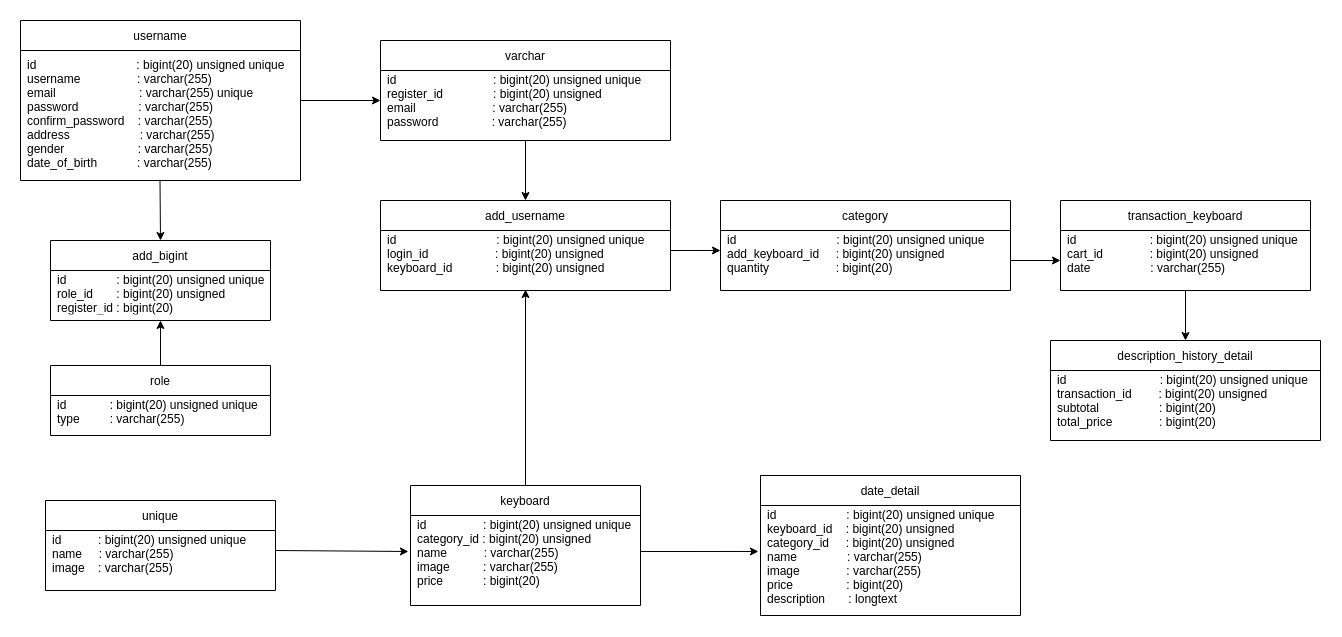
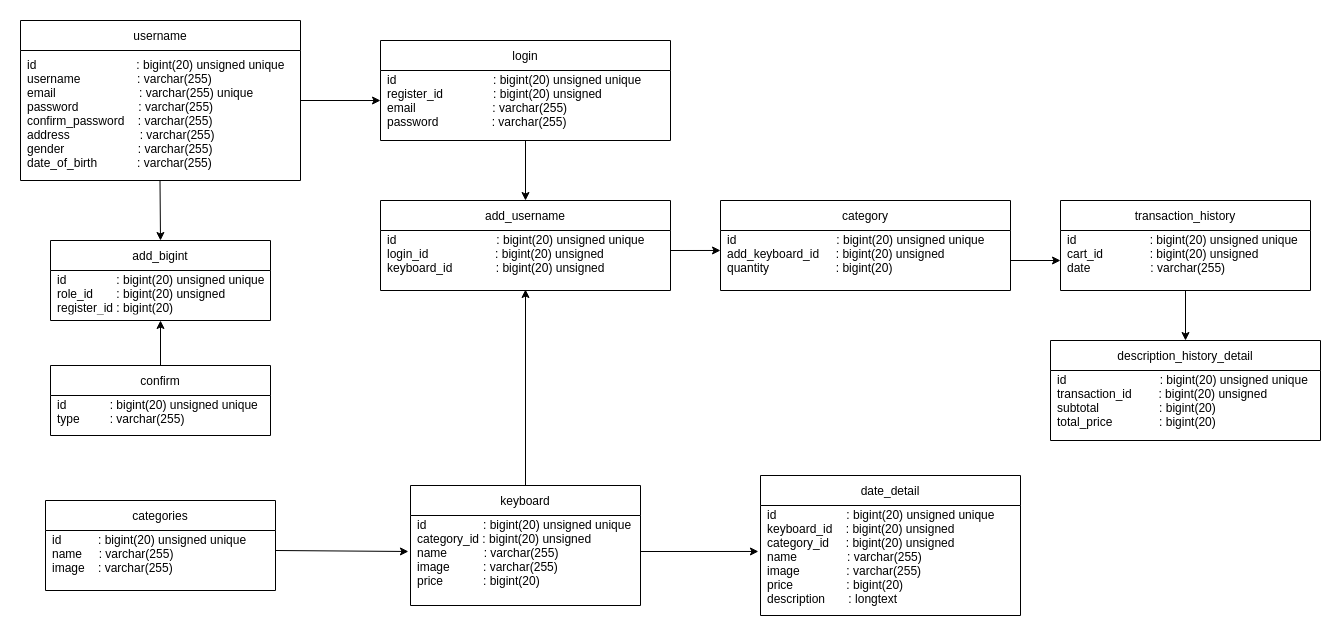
  <mxCell id="0" />
  <mxCell id="1" parent="0" />
  <mxCell id="2" value="username" style="swimlane;fontStyle=0;childLayout=stackLayout;horizontal=1;startSize=30;horizontalStack=0;resizeParent=1;resizeParentMax=0;resizeLast=0;collapsible=1;marginBottom=0;container=0;" vertex="1" parent="1"><mxGeometry x="20" y="20" width="280" height="160" as="geometry" /></mxCell>
  <mxCell id="3" value="id                              : bigint(20) unsigned unique&#10;username                 : varchar(255)&#10;email                         : varchar(255) unique&#10;password                  : varchar(255)&#10;confirm_password    : varchar(255)&#10;address                     : varchar(255)&#10;gender                      : varchar(255)&#10;date_of_birth            : varchar(255)" style="text;strokeColor=none;fillColor=none;align=left;verticalAlign=middle;spacingLeft=4;spacingRight=4;overflow=hidden;points=[[0,0.5],[1,0.5]];portConstraint=eastwest;rotatable=0;spacing=3;spacingTop=0;spacingBottom=5;" vertex="1" parent="1"><mxGeometry x="20" y="50" width="280" height="130" as="geometry" /></mxCell>
- <mxCell id="4" value="varchar" style="swimlane;fontStyle=0;childLayout=stackLayout;horizontal=1;startSize=30;horizontalStack=0;resizeParent=1;resizeParentMax=0;resizeLast=0;collapsible=1;marginBottom=0;container=0;" vertex="1" parent="1"><mxGeometry x="380" y="40" width="290" height="100" as="geometry" /></mxCell>
+ <mxCell id="4" value="login" style="swimlane;fontStyle=0;childLayout=stackLayout;horizontal=1;startSize=30;horizontalStack=0;resizeParent=1;resizeParentMax=0;resizeLast=0;collapsible=1;marginBottom=0;container=0;" vertex="1" parent="1"><mxGeometry x="380" y="40" width="290" height="100" as="geometry" /></mxCell>
  <mxCell id="5" value="id                             : bigint(20) unsigned unique&#10;register_id               : bigint(20) unsigned&#10;email                       : varchar(255)&#10;password                : varchar(255)&#10;" style="text;strokeColor=none;fillColor=none;align=left;verticalAlign=middle;spacingLeft=4;spacingRight=4;overflow=hidden;points=[[0,0.5],[1,0.5]];portConstraint=eastwest;rotatable=0;spacing=3;spacingTop=0;spacingBottom=5;" vertex="1" parent="4"><mxGeometry y="30" width="290" height="70" as="geometry" /></mxCell>
- <mxCell id="6" value="role" style="swimlane;fontStyle=0;childLayout=stackLayout;horizontal=1;startSize=30;horizontalStack=0;resizeParent=1;resizeParentMax=0;resizeLast=0;collapsible=1;marginBottom=0;container=0;" vertex="1" parent="1"><mxGeometry x="50" y="365" width="220" height="70" as="geometry" /></mxCell>
+ <mxCell id="6" value="confirm" style="swimlane;fontStyle=0;childLayout=stackLayout;horizontal=1;startSize=30;horizontalStack=0;resizeParent=1;resizeParentMax=0;resizeLast=0;collapsible=1;marginBottom=0;container=0;" vertex="1" parent="1"><mxGeometry x="50" y="365" width="220" height="70" as="geometry" /></mxCell>
  <mxCell id="7" value="id             : bigint(20) unsigned unique&#10;type         : varchar(255)&#10;" style="text;strokeColor=none;fillColor=none;align=left;verticalAlign=middle;spacingLeft=4;spacingRight=4;overflow=hidden;points=[[0,0.5],[1,0.5]];portConstraint=eastwest;rotatable=0;spacing=3;spacingTop=0;spacingBottom=5;" vertex="1" parent="6"><mxGeometry y="30" width="220" height="40" as="geometry" /></mxCell>
- <mxCell id="8" value="unique" style="swimlane;fontStyle=0;childLayout=stackLayout;horizontal=1;startSize=30;horizontalStack=0;resizeParent=1;resizeParentMax=0;resizeLast=0;collapsible=1;marginBottom=0;container=0;" vertex="1" parent="1"><mxGeometry x="45" y="500" width="230" height="90" as="geometry" /></mxCell>
+ <mxCell id="8" value="categories" style="swimlane;fontStyle=0;childLayout=stackLayout;horizontal=1;startSize=30;horizontalStack=0;resizeParent=1;resizeParentMax=0;resizeLast=0;collapsible=1;marginBottom=0;container=0;" vertex="1" parent="1"><mxGeometry x="45" y="500" width="230" height="90" as="geometry" /></mxCell>
  <mxCell id="9" value="id           : bigint(20) unsigned unique&#10;name     : varchar(255)&#10;image    : varchar(255)&#10;" style="text;strokeColor=none;fillColor=none;align=left;verticalAlign=middle;spacingLeft=4;spacingRight=4;overflow=hidden;points=[[0,0.5],[1,0.5]];portConstraint=eastwest;rotatable=0;spacing=3;spacingTop=0;spacingBottom=5;" vertex="1" parent="8"><mxGeometry y="30" width="230" height="60" as="geometry" /></mxCell>
  <mxCell id="10" value="add_bigint" style="swimlane;fontStyle=0;childLayout=stackLayout;horizontal=1;startSize=30;horizontalStack=0;resizeParent=1;resizeParentMax=0;resizeLast=0;collapsible=1;marginBottom=0;container=0;" vertex="1" parent="1"><mxGeometry x="50" y="240" width="220" height="80" as="geometry" /></mxCell>
  <mxCell id="11" value="id               : bigint(20) unsigned unique&#10;role_id       : bigint(20) unsigned&#10;register_id : bigint(20)&#10;" style="text;strokeColor=none;fillColor=none;align=left;verticalAlign=middle;spacingLeft=4;spacingRight=4;overflow=hidden;points=[[0,0.5],[1,0.5]];portConstraint=eastwest;rotatable=0;spacing=3;spacingTop=0;spacingBottom=5;" vertex="1" parent="10"><mxGeometry y="30" width="220" height="50" as="geometry" /></mxCell>
  <mxCell id="12" value="date_detail" style="swimlane;fontStyle=0;childLayout=stackLayout;horizontal=1;startSize=30;horizontalStack=0;resizeParent=1;resizeParentMax=0;resizeLast=0;collapsible=1;marginBottom=0;container=0;" vertex="1" parent="1"><mxGeometry x="760" y="475" width="260" height="140" as="geometry" /></mxCell>
  <mxCell id="13" value="id                     : bigint(20) unsigned unique&#10;keyboard_id    : bigint(20) unsigned&#10;category_id     : bigint(20) unsigned&#10;name               : varchar(255)&#10;image              : varchar(255)&#10;price                : bigint(20)&#10;description       : longtext&#10;" style="text;strokeColor=none;fillColor=none;align=left;verticalAlign=middle;spacingLeft=4;spacingRight=4;overflow=hidden;points=[[0,0.5],[1,0.5]];portConstraint=eastwest;rotatable=0;spacing=3;spacingTop=0;spacingBottom=5;" vertex="1" parent="12"><mxGeometry y="30" width="260" height="110" as="geometry" /></mxCell>
  <mxCell id="14" value="keyboard" style="swimlane;fontStyle=0;childLayout=stackLayout;horizontal=1;startSize=30;horizontalStack=0;resizeParent=1;resizeParentMax=0;resizeLast=0;collapsible=1;marginBottom=0;container=0;" vertex="1" parent="1"><mxGeometry x="410" y="485" width="230" height="120" as="geometry" /></mxCell>
  <mxCell id="15" value="id                 : bigint(20) unsigned unique&#10;category_id : bigint(20) unsigned&#10;name           : varchar(255)&#10;image          : varchar(255)&#10;price            : bigint(20)&#10;" style="text;strokeColor=none;fillColor=none;align=left;verticalAlign=middle;spacingLeft=4;spacingRight=4;overflow=hidden;points=[[0,0.5],[1,0.5]];portConstraint=eastwest;rotatable=0;spacing=3;spacingTop=0;spacingBottom=5;" vertex="1" parent="14"><mxGeometry y="30" width="230" height="90" as="geometry" /></mxCell>
  <mxCell id="16" value="category" style="swimlane;fontStyle=0;childLayout=stackLayout;horizontal=1;startSize=30;horizontalStack=0;resizeParent=1;resizeParentMax=0;resizeLast=0;collapsible=1;marginBottom=0;container=0;" vertex="1" parent="1"><mxGeometry x="720" y="200" width="290" height="90" as="geometry" /></mxCell>
  <mxCell id="17" value="id                              : bigint(20) unsigned unique&#10;add_keyboard_id     : bigint(20) unsigned&#10;quantity                    : bigint(20)&#10;" style="text;strokeColor=none;fillColor=none;align=left;verticalAlign=middle;spacingLeft=4;spacingRight=4;overflow=hidden;points=[[0,0.5],[1,0.5]];portConstraint=eastwest;rotatable=0;spacing=3;spacingTop=0;spacingBottom=5;" vertex="1" parent="16"><mxGeometry y="30" width="290" height="60" as="geometry" /></mxCell>
- <mxCell id="18" value="transaction_keyboard" style="swimlane;fontStyle=0;childLayout=stackLayout;horizontal=1;startSize=30;horizontalStack=0;resizeParent=1;resizeParentMax=0;resizeLast=0;collapsible=1;marginBottom=0;container=0;" vertex="1" parent="1"><mxGeometry x="1060" y="200" width="250" height="90" as="geometry" /></mxCell>
+ <mxCell id="18" value="transaction_history" style="swimlane;fontStyle=0;childLayout=stackLayout;horizontal=1;startSize=30;horizontalStack=0;resizeParent=1;resizeParentMax=0;resizeLast=0;collapsible=1;marginBottom=0;container=0;" vertex="1" parent="1"><mxGeometry x="1060" y="200" width="250" height="90" as="geometry" /></mxCell>
  <mxCell id="19" value="id                      : bigint(20) unsigned unique&#10;cart_id              : bigint(20) unsigned&#10;date                  : varchar(255)&#10;" style="text;strokeColor=none;fillColor=none;align=left;verticalAlign=middle;spacingLeft=4;spacingRight=4;overflow=hidden;points=[[0,0.5],[1,0.5]];portConstraint=eastwest;rotatable=0;spacing=3;spacingTop=0;spacingBottom=5;" vertex="1" parent="18"><mxGeometry y="30" width="250" height="60" as="geometry" /></mxCell>
  <mxCell id="20" value="description_history_detail" style="swimlane;fontStyle=0;childLayout=stackLayout;horizontal=1;startSize=30;horizontalStack=0;resizeParent=1;resizeParentMax=0;resizeLast=0;collapsible=1;marginBottom=0;container=0;" vertex="1" parent="1"><mxGeometry x="1050" y="340" width="270" height="100" as="geometry" /></mxCell>
  <mxCell id="21" value="id                            : bigint(20) unsigned unique&#10;transaction_id        : bigint(20) unsigned&#10;subtotal                  : bigint(20)&#10;total_price              : bigint(20)&#10;" style="text;strokeColor=none;fillColor=none;align=left;verticalAlign=middle;spacingLeft=4;spacingRight=4;overflow=hidden;points=[[0,0.5],[1,0.5]];portConstraint=eastwest;rotatable=0;spacing=3;spacingTop=0;spacingBottom=5;" vertex="1" parent="20"><mxGeometry y="30" width="270" height="70" as="geometry" /></mxCell>
  <mxCell id="22" value="" style="endArrow=classic;html=1;rounded=0;" edge="1" parent="1"><mxGeometry width="50" height="50" relative="1" as="geometry"><mxPoint x="160" y="365" as="sourcePoint" /><mxPoint x="160" y="320" as="targetPoint" /></mxGeometry></mxCell>
  <mxCell id="23" value="" style="endArrow=classic;html=1;rounded=0;entryX=0.5;entryY=0;entryDx=0;entryDy=0;" edge="1" parent="1" target="10"><mxGeometry width="50" height="50" relative="1" as="geometry"><mxPoint x="159.5" y="180" as="sourcePoint" /><mxPoint x="159.5" y="135" as="targetPoint" /></mxGeometry></mxCell>
  <mxCell id="24" value="" style="endArrow=classic;html=1;rounded=0;entryX=0;entryY=0.429;entryDx=0;entryDy=0;entryPerimeter=0;" edge="1" parent="1" target="5"><mxGeometry width="50" height="50" relative="1" as="geometry"><mxPoint x="300" y="100" as="sourcePoint" /><mxPoint x="350" y="50" as="targetPoint" /></mxGeometry></mxCell>
  <mxCell id="25" value="" style="endArrow=classic;html=1;rounded=0;entryX=-0.009;entryY=0.4;entryDx=0;entryDy=0;entryPerimeter=0;" edge="1" parent="1" target="15"><mxGeometry width="50" height="50" relative="1" as="geometry"><mxPoint x="275" y="550" as="sourcePoint" /><mxPoint x="325" y="500" as="targetPoint" /></mxGeometry></mxCell>
  <mxCell id="26" value="" style="endArrow=classic;html=1;rounded=0;entryX=-0.008;entryY=0.418;entryDx=0;entryDy=0;entryPerimeter=0;" edge="1" parent="1" target="13"><mxGeometry width="50" height="50" relative="1" as="geometry"><mxPoint x="640" y="551" as="sourcePoint" /><mxPoint x="620" y="500" as="targetPoint" /></mxGeometry></mxCell>
  <mxCell id="27" value="add_username" style="swimlane;fontStyle=0;childLayout=stackLayout;horizontal=1;startSize=30;horizontalStack=0;resizeParent=1;resizeParentMax=0;resizeLast=0;collapsible=1;marginBottom=0;container=0;" vertex="1" parent="1"><mxGeometry x="380" y="200" width="290" height="90" as="geometry" /></mxCell>
  <mxCell id="28" value="id                              : bigint(20) unsigned unique&#10;login_id                    : bigint(20) unsigned&#10;keyboard_id             : bigint(20) unsigned&#10;&#10;" style="text;strokeColor=none;fillColor=none;align=left;verticalAlign=middle;spacingLeft=4;spacingRight=4;overflow=hidden;points=[[0,0.5],[1,0.5]];portConstraint=eastwest;rotatable=0;spacing=3;spacingTop=0;spacingBottom=5;" vertex="1" parent="27"><mxGeometry y="30" width="290" height="60" as="geometry" /></mxCell>
  <mxCell id="29" value="" style="endArrow=classic;html=1;rounded=0;entryX=0.5;entryY=0;entryDx=0;entryDy=0;exitX=0.5;exitY=1;exitDx=0;exitDy=0;exitPerimeter=0;" edge="1" parent="1" source="5" target="27"><mxGeometry width="50" height="50" relative="1" as="geometry"><mxPoint x="520" y="140" as="sourcePoint" /><mxPoint x="570" y="90" as="targetPoint" /></mxGeometry></mxCell>
  <mxCell id="30" value="" style="endArrow=classic;html=1;rounded=0;exitX=0.5;exitY=0;exitDx=0;exitDy=0;" edge="1" parent="1" source="14"><mxGeometry width="50" height="50" relative="1" as="geometry"><mxPoint x="460" y="485" as="sourcePoint" /><mxPoint x="525" y="289" as="targetPoint" /></mxGeometry></mxCell>
  <mxCell id="31" value="" style="endArrow=classic;html=1;rounded=0;entryX=0;entryY=0.333;entryDx=0;entryDy=0;entryPerimeter=0;" edge="1" parent="1" target="17"><mxGeometry width="50" height="50" relative="1" as="geometry"><mxPoint x="670" y="250" as="sourcePoint" /><mxPoint x="720" y="200" as="targetPoint" /></mxGeometry></mxCell>
  <mxCell id="32" value="" style="endArrow=classic;html=1;rounded=0;exitX=1;exitY=0.5;exitDx=0;exitDy=0;" edge="1" parent="1" source="17"><mxGeometry width="50" height="50" relative="1" as="geometry"><mxPoint x="1010" y="250" as="sourcePoint" /><mxPoint x="1060" y="260" as="targetPoint" /></mxGeometry></mxCell>
  <mxCell id="33" value="" style="endArrow=classic;html=1;rounded=0;entryX=0.5;entryY=0;entryDx=0;entryDy=0;" edge="1" parent="1" target="20"><mxGeometry width="50" height="50" relative="1" as="geometry"><mxPoint x="1185" y="290" as="sourcePoint" /><mxPoint x="1240" y="240" as="targetPoint" /></mxGeometry></mxCell>
